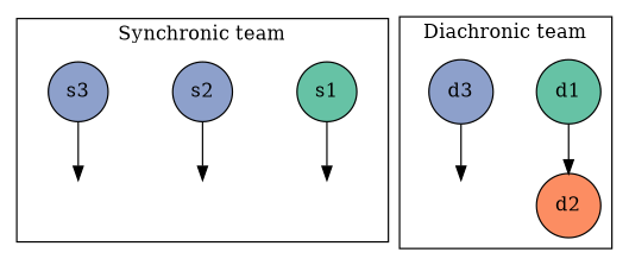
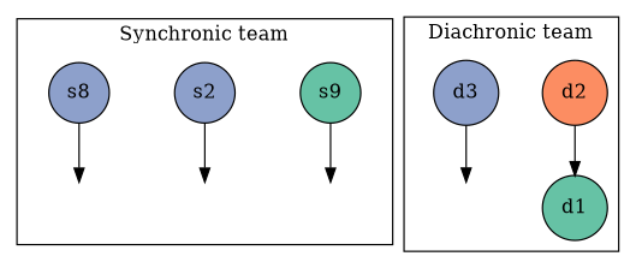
  digraph {
    fontname="DejaVu Serif"
    rankdir=TB
    node [fontname="DejaVu Serif" shape=circle style=filled]
    edge [fontname="DejaVu Serif"]
-   s1 [fillcolor="#66C2A5"]
+   s1 [fillcolor="#66C2A5" label=s9]
    sinv1 [style=invis shape=""]
    s2 [fillcolor="#8DA0CB"]
    sinv2 [style=invis shape=""]
-   s3 [fillcolor="#8DA0CB"]
+   s3 [fillcolor="#8DA0CB" label=s8]
    sinv3 [style=invis shape=""]
    d1 [fillcolor="#66C2A5"]
    d2 [fillcolor="#FC8D62"]
    d3 [fillcolor="#8DA0CB"]
    dinv1 [style=invis shape=""]
    subgraph cluster_1 {
      label="Synchronic team"
      s1
      sinv1
      s2
      sinv2
      s3
      sinv3
    }
    subgraph cluster_2 {
      label="Diachronic team"
      d1
      d2
      d3
      dinv1
    }
    s1 -> sinv1
    s2 -> sinv2
    s3 -> sinv3
-   d1 -> d2
+   d2 -> d1
    d3 -> dinv1
  }
